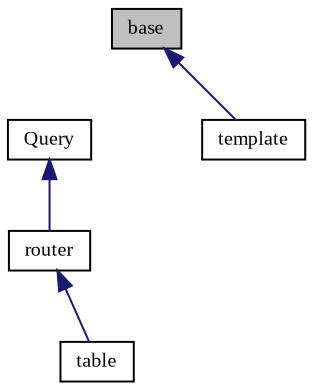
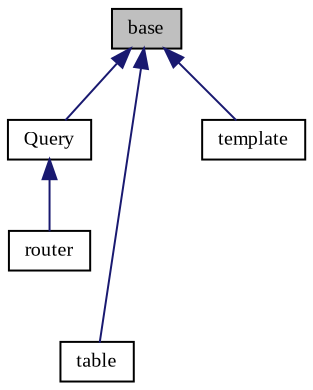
  digraph {
    fontname="Liberation Serif"
    node [color=black fillcolor=white fontname="Liberation Serif" fontsize=10 shape=record style=filled]
    edge [color=midnightblue dir=back fontname="Liberation Serif" fontsize=10 labelfontname=Helvetica labelfontsize=10 style=solid]
    n1 [fillcolor=grey75 fontcolor=black height=0.2 label=base width=0.4]
    n2 [height=0.2 label=Query width=0.4]
    n3 [height=0.2 label=table width=0.4]
    n4 [height=0.2 label=template width=0.4]
    n5 [height=0.2 label=router width=0.4]
-   n5 -> n3
+   n1 -> n2
+   n1 -> n3
    n1 -> n4
    n2 -> n5
  }
